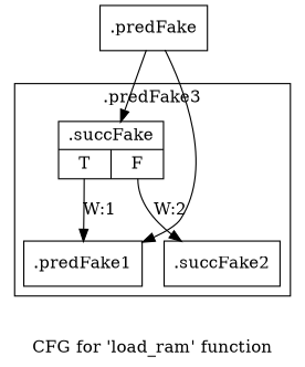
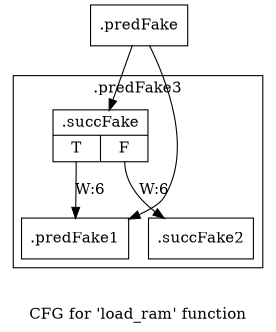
  digraph {
    label="CFG for 'load_ram' function"
    node [filename="../../../../src/top.cpp" linenumber=5 shape=record]
    edge [execusionnum=1 filename="../../../../src/top.cpp"]
    n1 [label="{.predFake1}"]
    n2 [label="{.succFake|{<s0>T|<s1>F}}"]
    n3 [label="{.succFake2}" linenumber=8]
    n4 [label="{.predFake}" filename="" linenumber=""]
    subgraph cluster_1 {
      invocationtime=1
      label=".predFake3"
      tripcount=5
      n1
      n2
      n3
    }
-   n2 -> n1 [execusionnum=5 label="W:1" tailport=s0]
-   n2 -> n3 [label="W:2" tailport=s1]
+   n2 -> n1 [execusionnum=5 label="W:6" tailport=s0]
+   n2 -> n3 [label="W:6" tailport=s1]
    n4 -> n1
    n4 -> n2 [execusionnum=6]
  }
